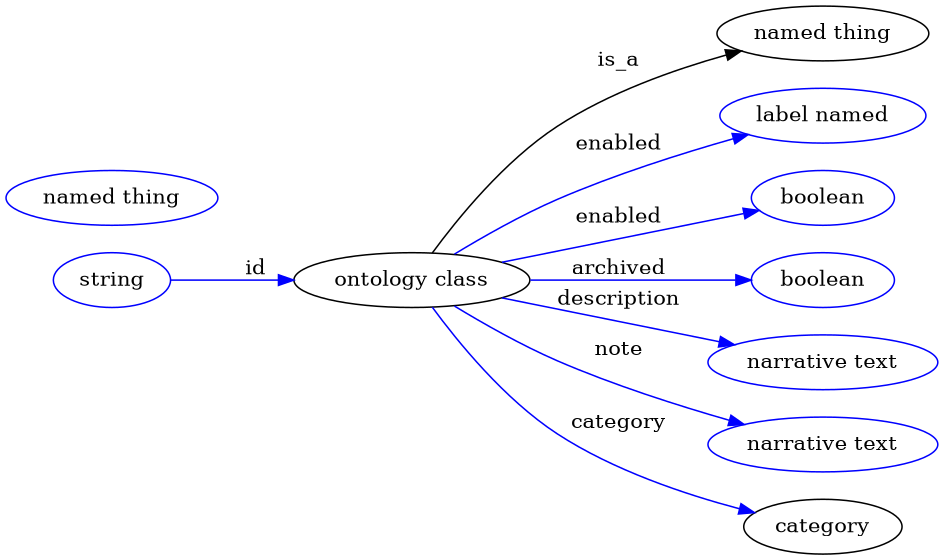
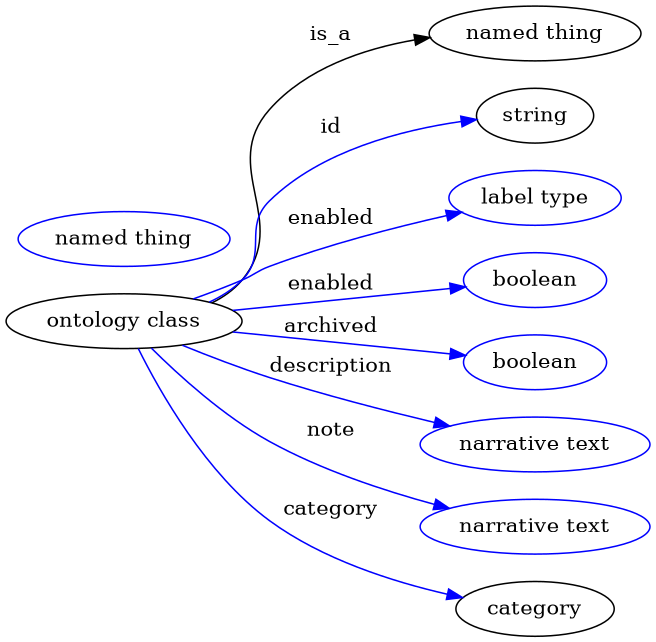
  digraph {
    rankdir=LR
    node [color=blue]
    edge [color=blue style=solid]
    n1 [height=0.5 label="ontology class" width=2.1484 color=""]
    "named thing" [height=0.5 width=1.9318 color=""]
-   n3 [height=0.5 label=string width=1.0652]
-   n4 [height=0.5 label="label named" width=1.5707]
+   n3 [color=black height=0.5 label=string width=1.0652]
+   n4 [height=0.5 label="label type" width=1.5707]
    n5 [height=0.5 label=boolean width=1.2999]
    n6 [height=0.5 label=boolean width=1.2999]
    n7 [height=0.5 label="narrative text" width=2.0943]
    n8 [height=0.5 label="narrative text" width=2.0943]
    category [height=0.5 width=1.4443 color=""]
    n10 [height=0.5 label="named thing" width=1.9318]
    n1 -> "named thing" [label=is_a color="" style=""]
-   n3 -> n1 [label=id]
+   n1 -> n3 [label=id]
    n1 -> n4 [label=enabled]
    n1 -> n5 [label=enabled]
    n1 -> n6 [label=archived]
    n1 -> n7 [label=description]
    n1 -> n8 [label=note]
    n1 -> category [label=category]
  }
